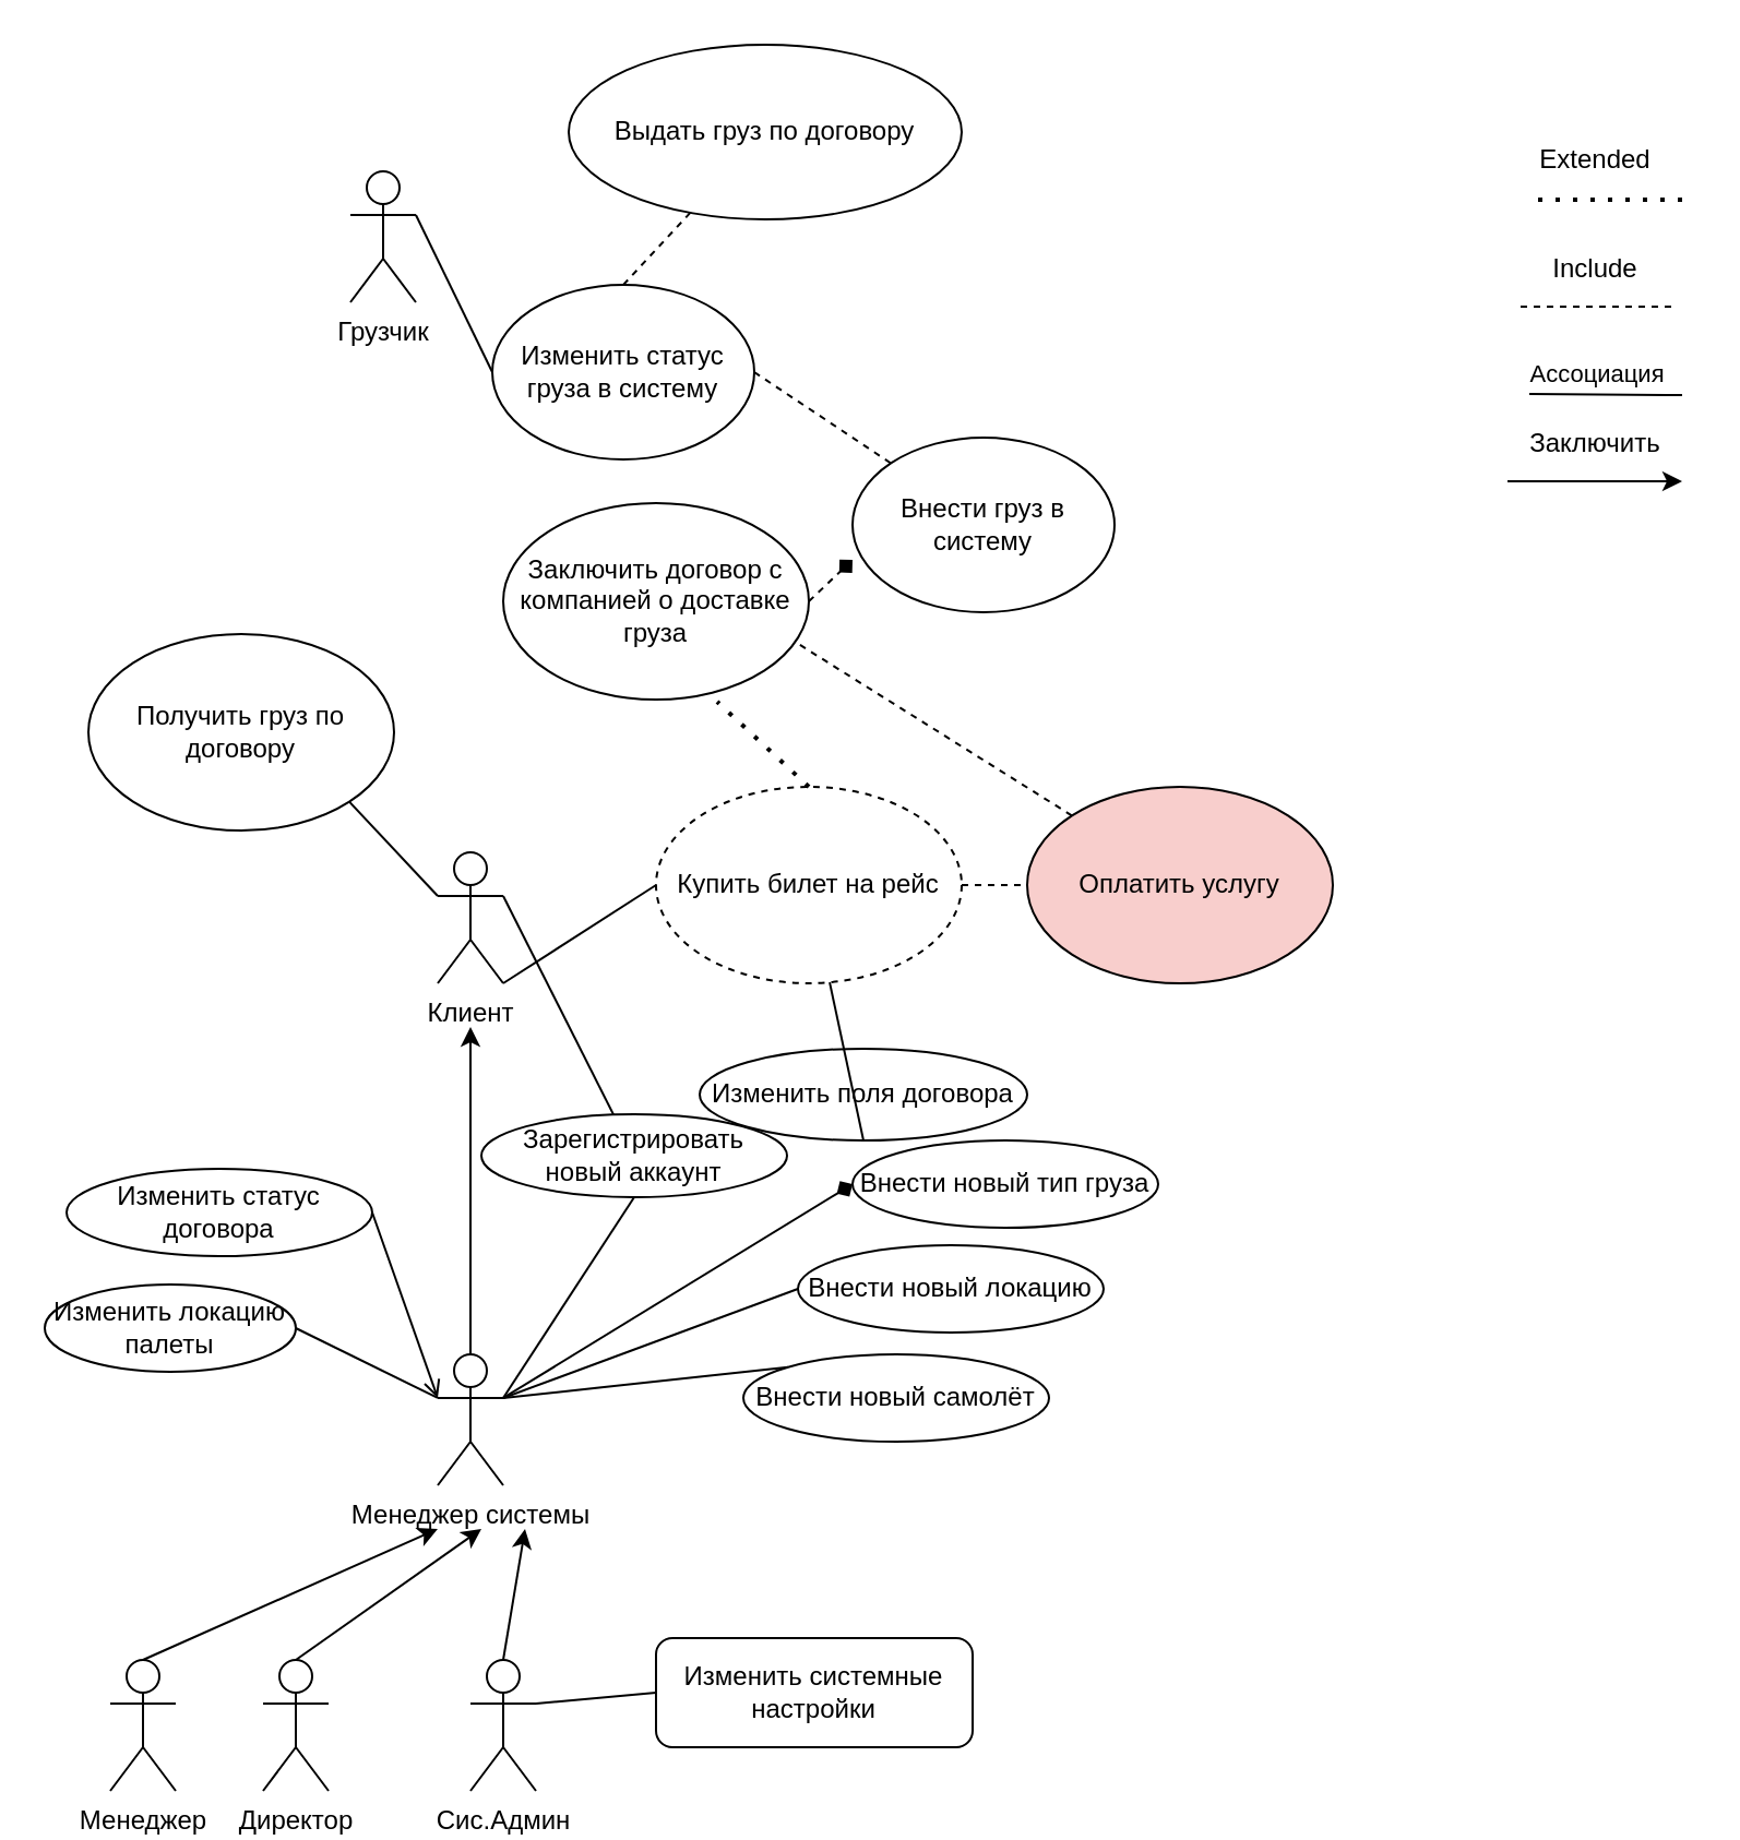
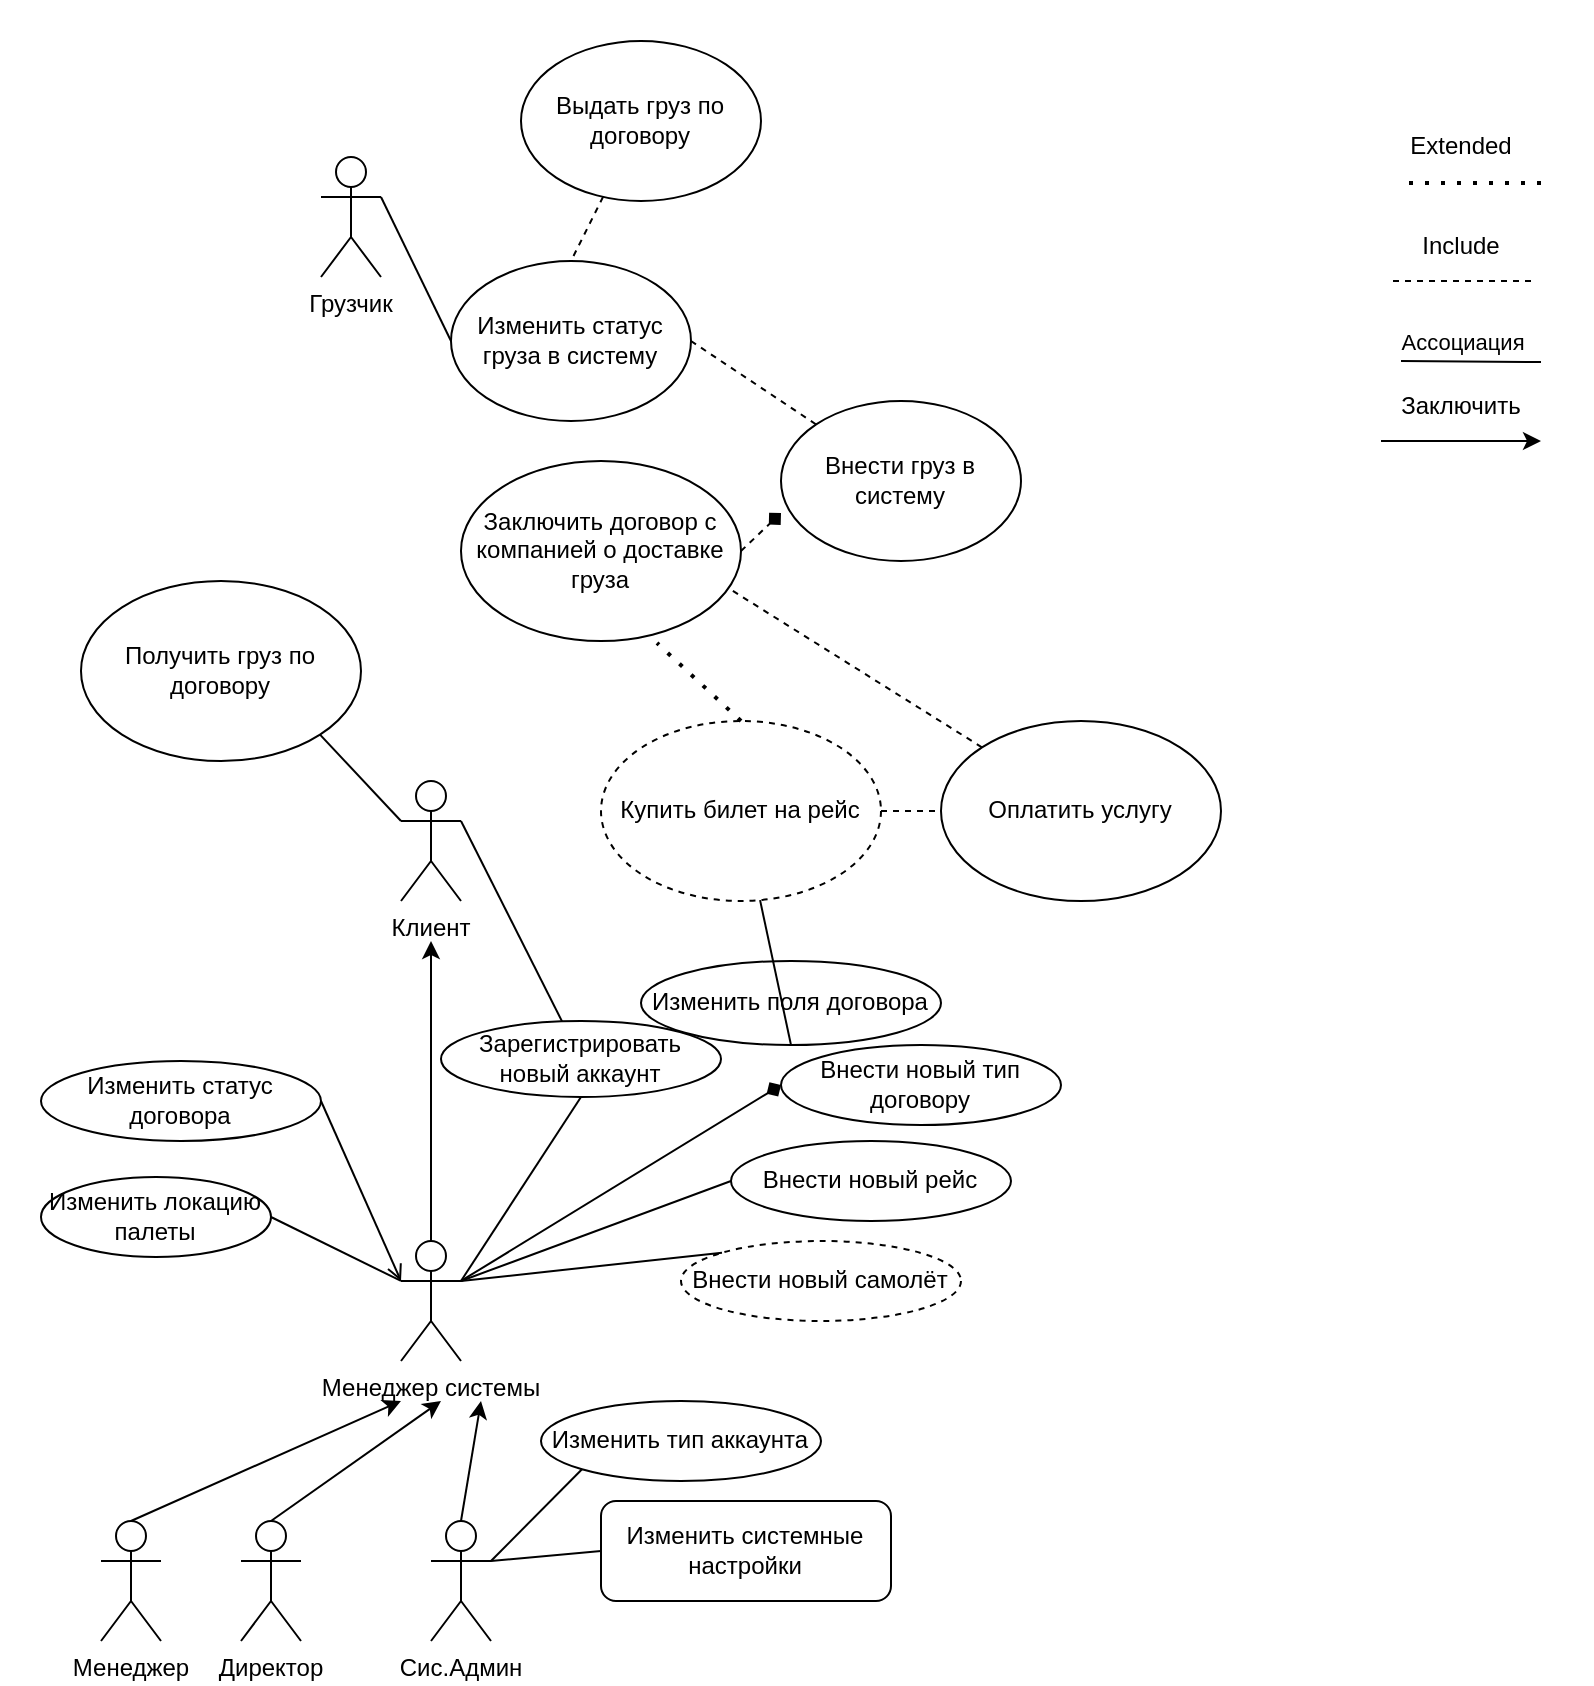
  <mxCell id="0" />
  <mxCell id="1" parent="0" />
  <mxCell id="2" value="Грузчик" style="shape=umlActor;verticalLabelPosition=bottom;verticalAlign=top;html=1;outlineConnect=0;" vertex="1" parent="1"><mxGeometry x="160" y="78" width="30" height="60" as="geometry" /></mxCell>
  <mxCell id="3" value="" style="endArrow=none;html=1;rounded=0;exitX=1;exitY=0.333;exitDx=0;exitDy=0;exitPerimeter=0;entryX=0;entryY=0.5;entryDx=0;entryDy=0;" edge="1" parent="1" source="2" target="4"><mxGeometry width="50" height="50" relative="1" as="geometry"><mxPoint x="410" y="440" as="sourcePoint" /><mxPoint x="230" y="170" as="targetPoint" /></mxGeometry></mxCell>
  <mxCell id="4" value="Изменить статус груза в систему" style="ellipse;whiteSpace=wrap;html=1;" vertex="1" parent="1"><mxGeometry x="225" y="130" width="120" height="80" as="geometry" /></mxCell>
  <mxCell id="5" value="Клиент" style="shape=umlActor;verticalLabelPosition=bottom;verticalAlign=top;html=1;outlineConnect=0;" vertex="1" parent="1"><mxGeometry x="200" y="390" width="30" height="60" as="geometry" /></mxCell>
  <mxCell id="6" value="Заключить договор с компанией о доставке груза" style="ellipse;whiteSpace=wrap;html=1;" vertex="1" parent="1"><mxGeometry x="230" y="230" width="140" height="90" as="geometry" /></mxCell>
  <mxCell id="7" value="" style="endArrow=none;html=1;rounded=0;exitX=1;exitY=0.333;exitDx=0;exitDy=0;exitPerimeter=0;" edge="1" parent="1" source="5" target="35"><mxGeometry width="50" height="50" relative="1" as="geometry"><mxPoint x="160" y="210" as="sourcePoint" /><mxPoint x="270" y="180" as="targetPoint" /></mxGeometry></mxCell>
  <mxCell id="8" value="" style="endArrow=diamond;dashed=1;html=1;rounded=0;exitX=1;exitY=0.5;exitDx=0;exitDy=0;entryX=0;entryY=0.7;entryDx=0;entryDy=0;entryPerimeter=0;" edge="1" parent="1" source="6" target="9"><mxGeometry width="50" height="50" relative="1" as="geometry"><mxPoint x="410" y="440" as="sourcePoint" /><mxPoint x="430" y="310" as="targetPoint" /></mxGeometry></mxCell>
  <mxCell id="9" value="Внести груз в систему" style="ellipse;whiteSpace=wrap;html=1;" vertex="1" parent="1"><mxGeometry x="390" y="200" width="120" height="80" as="geometry" /></mxCell>
  <mxCell id="10" value="" style="endArrow=none;dashed=1;html=1;rounded=0;entryX=0;entryY=0;entryDx=0;entryDy=0;exitX=1;exitY=0.5;exitDx=0;exitDy=0;" edge="1" parent="1" source="4" target="9"><mxGeometry width="50" height="50" relative="1" as="geometry"><mxPoint x="410" y="440" as="sourcePoint" /><mxPoint x="460" y="390" as="targetPoint" /></mxGeometry></mxCell>
- <mxCell id="11" value="Выдать груз по договору" style="ellipse;whiteSpace=wrap;html=1;" vertex="1" parent="1"><mxGeometry x="260" y="20" width="180" height="80" as="geometry" /></mxCell>
+ <mxCell id="11" value="Выдать груз по договору" style="ellipse;whiteSpace=wrap;html=1;" vertex="1" parent="1"><mxGeometry x="260" y="20" width="120" height="80" as="geometry" /></mxCell>
  <mxCell id="12" value="" style="endArrow=none;dashed=1;html=1;rounded=0;entryX=0.5;entryY=0;entryDx=0;entryDy=0;" edge="1" parent="1" source="11" target="4"><mxGeometry width="50" height="50" relative="1" as="geometry"><mxPoint x="390" y="180" as="sourcePoint" /><mxPoint x="448" y="212" as="targetPoint" /></mxGeometry></mxCell>
  <mxCell id="13" value="Получить груз по договору" style="ellipse;whiteSpace=wrap;html=1;" vertex="1" parent="1"><mxGeometry x="40" y="290" width="140" height="90" as="geometry" /></mxCell>
  <mxCell id="14" value="" style="endArrow=none;html=1;rounded=0;exitX=0;exitY=0.333;exitDx=0;exitDy=0;exitPerimeter=0;entryX=1;entryY=1;entryDx=0;entryDy=0;" edge="1" parent="1" source="5" target="13"><mxGeometry width="50" height="50" relative="1" as="geometry"><mxPoint x="160" y="330" as="sourcePoint" /><mxPoint x="250" y="305" as="targetPoint" /></mxGeometry></mxCell>
  <mxCell id="15" value="Купить билет на рейс" style="ellipse;whiteSpace=wrap;html=1;dashed=1;" vertex="1" parent="1"><mxGeometry x="300" y="360" width="140" height="90" as="geometry" /></mxCell>
- <mxCell id="16" value="" style="endArrow=none;html=1;rounded=0;entryX=0;entryY=0.5;entryDx=0;entryDy=0;exitX=1;exitY=1;exitDx=0;exitDy=0;exitPerimeter=0;" edge="1" parent="1" source="5" target="15"><mxGeometry width="50" height="50" relative="1" as="geometry"><mxPoint x="240" y="450" as="sourcePoint" /><mxPoint x="240" y="285" as="targetPoint" /></mxGeometry></mxCell>
  <mxCell id="17" value="" style="endArrow=none;dashed=1;html=1;dashPattern=1 3;strokeWidth=2;rounded=0;exitX=0.5;exitY=0;exitDx=0;exitDy=0;entryX=0.7;entryY=1.011;entryDx=0;entryDy=0;entryPerimeter=0;" edge="1" parent="1" source="15" target="6"><mxGeometry width="50" height="50" relative="1" as="geometry"><mxPoint x="500" y="445" as="sourcePoint" /><mxPoint x="550" y="395" as="targetPoint" /></mxGeometry></mxCell>
  <mxCell id="18" value="" style="endArrow=none;dashed=1;html=1;dashPattern=1 3;strokeWidth=2;rounded=0;entryX=0.7;entryY=1.011;entryDx=0;entryDy=0;entryPerimeter=0;" edge="1" parent="1"><mxGeometry width="50" height="50" relative="1" as="geometry"><mxPoint x="770" y="91" as="sourcePoint" /><mxPoint x="700" y="91" as="targetPoint" /></mxGeometry></mxCell>
  <mxCell id="19" value="Extended" style="text;html=1;align=center;verticalAlign=middle;resizable=0;points=[];autosize=1;strokeColor=none;fillColor=none;" vertex="1" parent="1"><mxGeometry x="695" y="58" width="70" height="30" as="geometry" /></mxCell>
  <mxCell id="20" value="" style="endArrow=none;dashed=1;html=1;rounded=0;" edge="1" parent="1"><mxGeometry width="50" height="50" relative="1" as="geometry"><mxPoint x="765" y="140" as="sourcePoint" /><mxPoint x="695" y="140" as="targetPoint" /></mxGeometry></mxCell>
  <mxCell id="21" value="Include" style="text;html=1;align=center;verticalAlign=middle;resizable=0;points=[];autosize=1;strokeColor=none;fillColor=none;" vertex="1" parent="1"><mxGeometry x="700" y="108" width="60" height="30" as="geometry" /></mxCell>
  <mxCell id="22" value="" style="endArrow=none;html=1;rounded=0;entryX=0;entryY=0.5;entryDx=0;entryDy=0;" edge="1" parent="1"><mxGeometry width="50" height="50" relative="1" as="geometry"><mxPoint x="770" y="180.5" as="sourcePoint" /><mxPoint x="700" y="180" as="targetPoint" /></mxGeometry></mxCell>
  <mxCell id="23" value="Ассоциация" style="edgeLabel;html=1;align=center;verticalAlign=middle;resizable=0;points=[];" vertex="1" connectable="0" parent="22"><mxGeometry x="0.259" y="-7" relative="1" as="geometry"><mxPoint x="4" y="-3" as="offset" /></mxGeometry></mxCell>
  <mxCell id="24" value="Менеджер системы" style="shape=umlActor;verticalLabelPosition=bottom;verticalAlign=top;html=1;outlineConnect=0;" vertex="1" parent="1"><mxGeometry x="200" y="620" width="30" height="60" as="geometry" /></mxCell>
- <mxCell id="25" value="Внести новый тип груза" style="ellipse;whiteSpace=wrap;html=1;" vertex="1" parent="1"><mxGeometry x="390" y="522" width="140" height="40" as="geometry" /></mxCell>
+ <mxCell id="25" value="Внести новый тип договору" style="ellipse;whiteSpace=wrap;html=1;" vertex="1" parent="1"><mxGeometry x="390" y="522" width="140" height="40" as="geometry" /></mxCell>
  <mxCell id="26" value="" style="endArrow=diamond;html=1;rounded=0;entryX=0;entryY=0.5;entryDx=0;entryDy=0;exitX=1;exitY=0.333;exitDx=0;exitDy=0;exitPerimeter=0;" edge="1" parent="1" source="24" target="25"><mxGeometry width="50" height="50" relative="1" as="geometry"><mxPoint x="270" y="615" as="sourcePoint" /><mxPoint x="340" y="570" as="targetPoint" /></mxGeometry></mxCell>
  <mxCell id="27" value="Менеджер" style="shape=umlActor;verticalLabelPosition=bottom;verticalAlign=top;html=1;outlineConnect=0;" vertex="1" parent="1"><mxGeometry x="50" y="760" width="30" height="60" as="geometry" /></mxCell>
  <mxCell id="28" value="Сис.Админ" style="shape=umlActor;verticalLabelPosition=bottom;verticalAlign=top;html=1;outlineConnect=0;" vertex="1" parent="1"><mxGeometry x="215" y="760" width="30" height="60" as="geometry" /></mxCell>
  <mxCell id="29" value="" style="endArrow=classic;html=1;rounded=0;" edge="1" parent="1"><mxGeometry width="50" height="50" relative="1" as="geometry"><mxPoint x="690" y="220" as="sourcePoint" /><mxPoint x="770" y="220" as="targetPoint" /></mxGeometry></mxCell>
  <mxCell id="30" value="Заключить" style="text;html=1;align=center;verticalAlign=middle;resizable=0;points=[];autosize=1;strokeColor=none;fillColor=none;" vertex="1" parent="1"><mxGeometry x="685" y="188" width="90" height="30" as="geometry" /></mxCell>
  <mxCell id="31" value="" style="endArrow=classic;html=1;rounded=0;exitX=0.5;exitY=0;exitDx=0;exitDy=0;exitPerimeter=0;" edge="1" parent="1" source="27"><mxGeometry width="50" height="50" relative="1" as="geometry"><mxPoint x="500" y="690" as="sourcePoint" /><mxPoint x="200" y="700" as="targetPoint" /></mxGeometry></mxCell>
  <mxCell id="32" value="" style="endArrow=classic;html=1;rounded=0;exitX=0.5;exitY=0;exitDx=0;exitDy=0;exitPerimeter=0;" edge="1" parent="1" source="28"><mxGeometry width="50" height="50" relative="1" as="geometry"><mxPoint x="185" y="780" as="sourcePoint" /><mxPoint x="240" y="700" as="targetPoint" /></mxGeometry></mxCell>
+ <mxCell id="33" value="Изменить тип аккаунта" style="ellipse;whiteSpace=wrap;html=1;" vertex="1" parent="1"><mxGeometry x="270" y="700" width="140" height="40" as="geometry" /></mxCell>
+ <mxCell id="34" value="" style="endArrow=none;html=1;rounded=0;entryX=0;entryY=1;entryDx=0;entryDy=0;exitX=1;exitY=0.333;exitDx=0;exitDy=0;exitPerimeter=0;" edge="1" parent="1" source="28" target="33"><mxGeometry width="50" height="50" relative="1" as="geometry"><mxPoint x="230" y="640" as="sourcePoint" /><mxPoint x="320" y="605" as="targetPoint" /></mxGeometry></mxCell>
  <mxCell id="35" value="Зарегистрировать новый аккаунт" style="ellipse;whiteSpace=wrap;html=1;" vertex="1" parent="1"><mxGeometry x="220" y="510" width="140" height="38" as="geometry" /></mxCell>
  <mxCell id="36" value="" style="endArrow=none;html=1;rounded=0;exitX=0.5;exitY=1;exitDx=0;exitDy=0;" edge="1" parent="1" source="35"><mxGeometry width="50" height="50" relative="1" as="geometry"><mxPoint x="240" y="650" as="sourcePoint" /><mxPoint x="230" y="640" as="targetPoint" /></mxGeometry></mxCell>
  <mxCell id="37" value="Директор" style="shape=umlActor;verticalLabelPosition=bottom;verticalAlign=top;html=1;outlineConnect=0;" vertex="1" parent="1"><mxGeometry x="120" y="760" width="30" height="60" as="geometry" /></mxCell>
  <mxCell id="38" value="" style="endArrow=classic;html=1;rounded=0;exitX=0.5;exitY=0;exitDx=0;exitDy=0;exitPerimeter=0;" edge="1" parent="1" source="37"><mxGeometry width="50" height="50" relative="1" as="geometry"><mxPoint x="270" y="760" as="sourcePoint" /><mxPoint x="220" y="700" as="targetPoint" /></mxGeometry></mxCell>
  <mxCell id="39" value="Изменить локацию палеты" style="ellipse;whiteSpace=wrap;html=1;" vertex="1" parent="1"><mxGeometry x="20" y="588" width="115" height="40" as="geometry" /></mxCell>
  <mxCell id="40" value="" style="endArrow=none;html=1;rounded=0;exitX=1;exitY=0.5;exitDx=0;exitDy=0;entryX=0;entryY=0.333;entryDx=0;entryDy=0;entryPerimeter=0;" edge="1" parent="1" source="39" target="24"><mxGeometry width="50" height="50" relative="1" as="geometry"><mxPoint x="320" y="579" as="sourcePoint" /><mxPoint x="240" y="650" as="targetPoint" /></mxGeometry></mxCell>
- <mxCell id="41" value="Изменить статус договора" style="ellipse;whiteSpace=wrap;html=1;" vertex="1" parent="1"><mxGeometry x="30" y="535" width="140" height="40" as="geometry" /></mxCell>
+ <mxCell id="41" value="Изменить статус договора" style="ellipse;whiteSpace=wrap;html=1;" vertex="1" parent="1"><mxGeometry x="20" y="530" width="140" height="40" as="geometry" /></mxCell>
  <mxCell id="42" value="" style="endArrow=open;html=1;rounded=0;exitX=1;exitY=0.5;exitDx=0;exitDy=0;entryX=0;entryY=0.333;entryDx=0;entryDy=0;entryPerimeter=0;" edge="1" parent="1" source="41" target="24"><mxGeometry width="50" height="50" relative="1" as="geometry"><mxPoint x="320" y="579" as="sourcePoint" /><mxPoint x="240" y="650" as="targetPoint" /></mxGeometry></mxCell>
  <mxCell id="43" value="" style="endArrow=classic;html=1;rounded=0;exitX=0.5;exitY=0;exitDx=0;exitDy=0;exitPerimeter=0;" edge="1" parent="1" source="24"><mxGeometry width="50" height="50" relative="1" as="geometry"><mxPoint x="410" y="440" as="sourcePoint" /><mxPoint x="215" y="470" as="targetPoint" /></mxGeometry></mxCell>
- <mxCell id="44" value="Внести новый локацию" style="ellipse;whiteSpace=wrap;html=1;" vertex="1" parent="1"><mxGeometry x="365" y="570" width="140" height="40" as="geometry" /></mxCell>
- <mxCell id="45" value="Внести новый самолёт" style="ellipse;whiteSpace=wrap;html=1;" vertex="1" parent="1"><mxGeometry x="340" y="620" width="140" height="40" as="geometry" /></mxCell>
+ <mxCell id="44" value="Внести новый рейс" style="ellipse;whiteSpace=wrap;html=1;" vertex="1" parent="1"><mxGeometry x="365" y="570" width="140" height="40" as="geometry" /></mxCell>
+ <mxCell id="45" value="Внести новый самолёт" style="ellipse;whiteSpace=wrap;html=1;dashed=1;" vertex="1" parent="1"><mxGeometry x="340" y="620" width="140" height="40" as="geometry" /></mxCell>
  <mxCell id="46" value="" style="endArrow=none;html=1;rounded=0;exitX=1;exitY=0.333;exitDx=0;exitDy=0;exitPerimeter=0;entryX=0;entryY=0.5;entryDx=0;entryDy=0;" edge="1" parent="1" source="24" target="44"><mxGeometry width="50" height="50" relative="1" as="geometry"><mxPoint x="240" y="650" as="sourcePoint" /><mxPoint x="460" y="630" as="targetPoint" /></mxGeometry></mxCell>
  <mxCell id="47" value="" style="endArrow=none;html=1;rounded=0;entryX=0;entryY=0;entryDx=0;entryDy=0;" edge="1" parent="1" target="45"><mxGeometry width="50" height="50" relative="1" as="geometry"><mxPoint x="230" y="640" as="sourcePoint" /><mxPoint x="480" y="640" as="targetPoint" /></mxGeometry></mxCell>
  <mxCell id="48" value="" style="endArrow=none;dashed=1;html=1;rounded=0;exitX=1;exitY=0.5;exitDx=0;exitDy=0;entryX=0;entryY=0.5;entryDx=0;entryDy=0;" edge="1" parent="1" source="15" target="49"><mxGeometry width="50" height="50" relative="1" as="geometry"><mxPoint x="380" y="285" as="sourcePoint" /><mxPoint x="500" y="405" as="targetPoint" /></mxGeometry></mxCell>
- <mxCell id="49" value="Оплатить услугу" style="ellipse;whiteSpace=wrap;html=1;fillColor=#f8cecc;" vertex="1" parent="1"><mxGeometry x="470" y="360" width="140" height="90" as="geometry" /></mxCell>
+ <mxCell id="49" value="Оплатить услугу" style="ellipse;whiteSpace=wrap;html=1;" vertex="1" parent="1"><mxGeometry x="470" y="360" width="140" height="90" as="geometry" /></mxCell>
  <mxCell id="50" value="" style="endArrow=none;dashed=1;html=1;rounded=0;exitX=0.971;exitY=0.722;exitDx=0;exitDy=0;entryX=0;entryY=0;entryDx=0;entryDy=0;exitPerimeter=0;" edge="1" parent="1" source="6" target="49"><mxGeometry width="50" height="50" relative="1" as="geometry"><mxPoint x="380" y="285" as="sourcePoint" /><mxPoint x="400" y="266" as="targetPoint" /></mxGeometry></mxCell>
  <mxCell id="51" value="Изменить поля договора" style="ellipse;whiteSpace=wrap;html=1;" vertex="1" parent="1"><mxGeometry x="320" y="480" width="150" height="42" as="geometry" /></mxCell>
  <mxCell id="52" value="" style="endArrow=none;html=1;rounded=0;exitX=0.5;exitY=1;exitDx=0;exitDy=0;" edge="1" parent="1" source="51" target="15"><mxGeometry width="50" height="50" relative="1" as="geometry"><mxPoint x="330" y="558" as="sourcePoint" /><mxPoint x="240" y="640" as="targetPoint" /></mxGeometry></mxCell>
  <mxCell id="53" value="Изменить системные настройки" style="whiteSpace=wrap;html=1;rounded=1;" vertex="1" parent="1"><mxGeometry x="300" y="750" width="145" height="50" as="geometry" /></mxCell>
  <mxCell id="54" value="" style="endArrow=none;html=1;rounded=0;entryX=0;entryY=0.5;entryDx=0;entryDy=0;exitX=1;exitY=0.333;exitDx=0;exitDy=0;exitPerimeter=0;" edge="1" parent="1" source="28" target="53"><mxGeometry width="50" height="50" relative="1" as="geometry"><mxPoint x="290" y="810" as="sourcePoint" /><mxPoint x="301" y="744" as="targetPoint" /></mxGeometry></mxCell>
